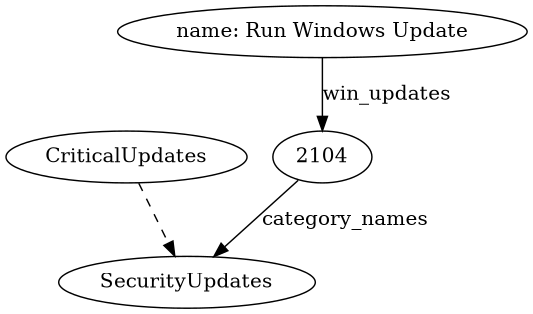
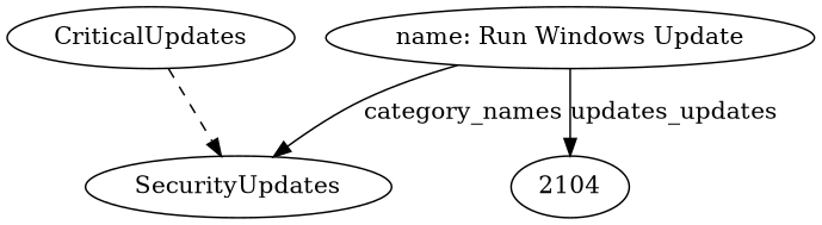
  digraph {
    n1 [label=CriticalUpdates]
    n2 [label=SecurityUpdates]
    2104
    n4 [label="name: Run Windows Update\n"]
    n1 -> n2 [style=dashed]
-   2104 -> n2 [label=category_names]
-   n4 -> 2104 [label=win_updates]
+   n4 -> n2 [label=category_names]
+   n4 -> 2104 [label=updates_updates]
  }
